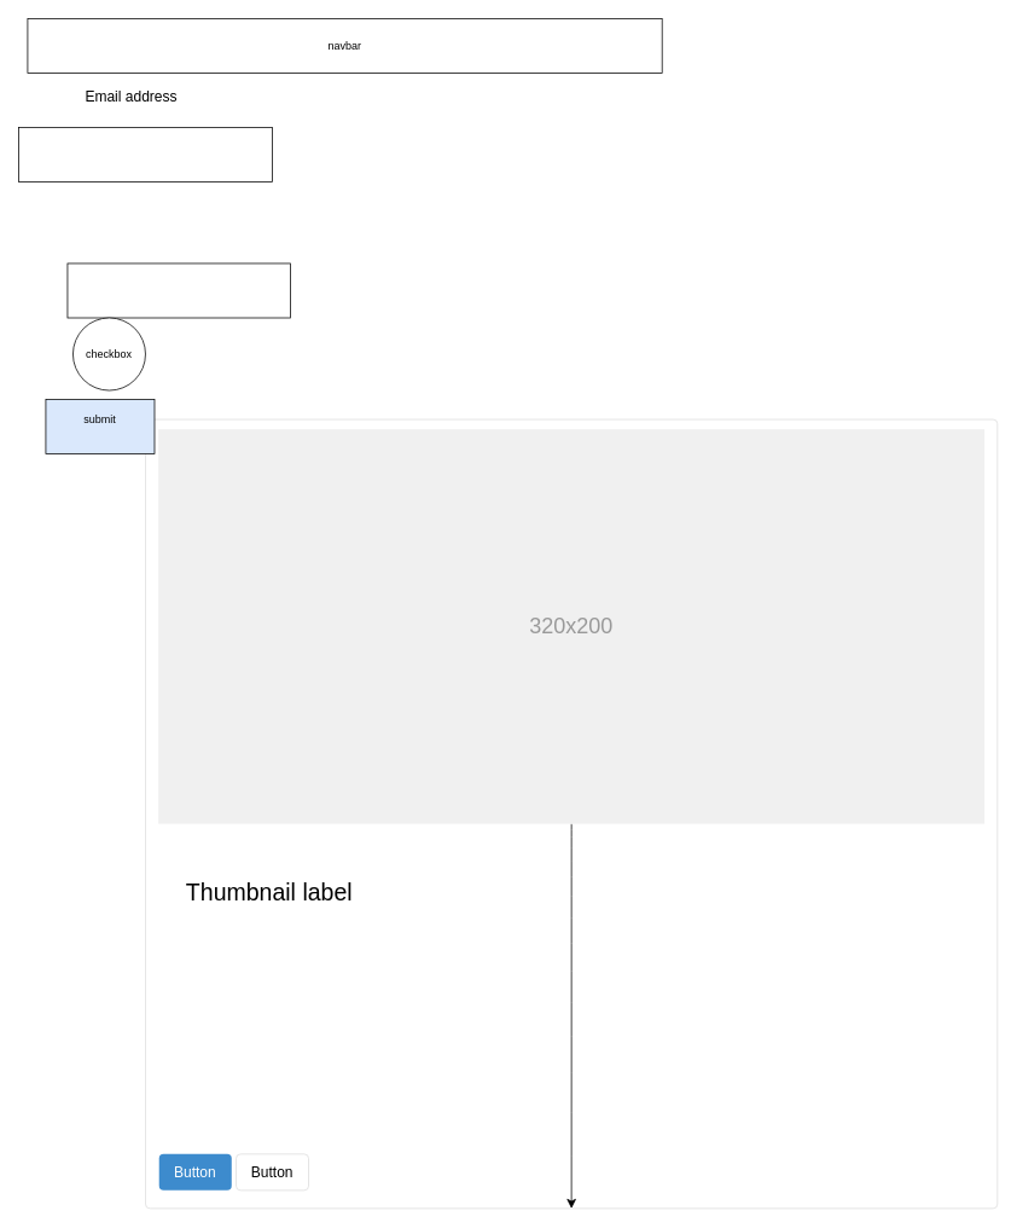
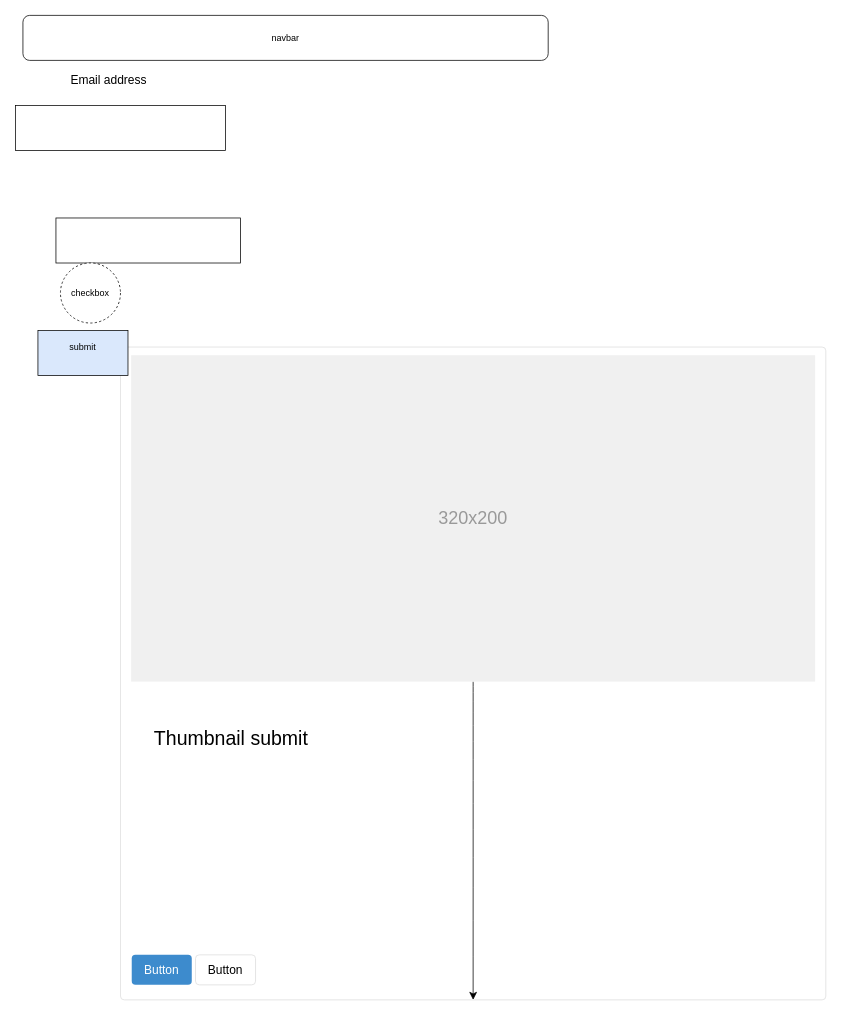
  <mxCell id="0" style=";html=1;" />
  <mxCell id="1" style=";html=1;" parent="0" />
  <mxCell id="2" value="" style="html=1;shadow=0;dashed=0;shape=mxgraph.bootstrap.rrect;rSize=5;strokeColor=#dddddd;rounded=0;fontSize=12;align=center;" parent="1" vertex="1"><mxGeometry x="160" y="462" width="940" height="870" as="geometry" /></mxCell>
  <mxCell id="3" style="edgeStyle=none;curved=1;rounded=0;orthogonalLoop=1;jettySize=auto;html=1;exitX=0.5;exitY=1;exitDx=0;exitDy=0;fontSize=12;startSize=8;endSize=8;" edge="1" parent="2" source="4" target="2"><mxGeometry relative="1" as="geometry" /></mxCell>
  <mxCell id="4" value="320x200" style="shape=rect;fontSize=24;fillColor=#f0f0f0;strokeColor=none;fontColor=#999999;whiteSpace=wrap;" parent="2" vertex="1"><mxGeometry x="14.242" y="10.875" width="911.515" height="435" as="geometry" /></mxCell>
- <mxCell id="5" value="Thumbnail label" style="html=1;shadow=0;dashed=0;shape=mxgraph.bootstrap.anchor;fontSize=26;align=left;whiteSpace=wrap;" parent="2" vertex="1"><mxGeometry x="42.727" y="478.5" width="854.545" height="87" as="geometry" /></mxCell>
+ <mxCell id="5" value="Thumbnail submit" style="html=1;shadow=0;dashed=0;shape=mxgraph.bootstrap.anchor;fontSize=26;align=left;whiteSpace=wrap;" parent="2" vertex="1"><mxGeometry x="42.727" y="478.5" width="854.545" height="87" as="geometry" /></mxCell>
  <mxCell id="6" value="Button" style="html=1;shadow=0;dashed=0;shape=mxgraph.bootstrap.rrect;rSize=5;fontSize=16;fillColor=#3D8BCD;strokeColor=none;fontColor=#ffffff;whiteSpace=wrap;" parent="2" vertex="1"><mxGeometry y="1" width="80" height="40" relative="1" as="geometry"><mxPoint x="15" y="-60" as="offset" /></mxGeometry></mxCell>
  <mxCell id="7" value="Button" style="html=1;shadow=0;dashed=0;shape=mxgraph.bootstrap.rrect;rSize=5;fontSize=16;strokeColor=#dddddd;whiteSpace=wrap;" parent="2" vertex="1"><mxGeometry y="1" width="80" height="40" relative="1" as="geometry"><mxPoint x="100" y="-60" as="offset" /></mxGeometry></mxCell>
- <mxCell id="8" value="navbar" style="whiteSpace=wrap;html=1;" vertex="1" parent="1"><mxGeometry x="30" width="700" height="60" as="geometry" y="20" /></mxCell>
+ <mxCell id="8" value="navbar" style="whiteSpace=wrap;html=1;rounded=1;" vertex="1" parent="1"><mxGeometry x="30" width="700" height="60" as="geometry" y="20" /></mxCell>
  <mxCell id="9" value="Email address&lt;div&gt;&lt;br/&gt;&lt;/div&gt;" style="text;html=1;align=center;verticalAlign=middle;resizable=0;points=[];autosize=1;strokeColor=none;fillColor=none;fontSize=16;" vertex="1" parent="1"><mxGeometry x="84" y="91" width="120" height="50" as="geometry" /></mxCell>
  <mxCell id="10" value="" style="whiteSpace=wrap;html=1;" vertex="1" parent="1"><mxGeometry x="20" y="140" width="280" height="60" as="geometry" /></mxCell>
  <mxCell id="11" value="" style="whiteSpace=wrap;html=1;" vertex="1" parent="1"><mxGeometry x="74" y="290" width="246" height="60" as="geometry" /></mxCell>
- <mxCell id="12" value="checkbox" style="ellipse;whiteSpace=wrap;html=1;" vertex="1" parent="1"><mxGeometry x="80" y="350" width="80" height="80" as="geometry" /></mxCell>
+ <mxCell id="12" value="checkbox" style="ellipse;whiteSpace=wrap;html=1;dashed=1;" vertex="1" parent="1"><mxGeometry x="80" y="350" width="80" height="80" as="geometry" /></mxCell>
  <mxCell id="13" value="submit&lt;div&gt;&lt;br/&gt;&lt;/div&gt;" style="whiteSpace=wrap;html=1;fillColor=#dae8fc;" vertex="1" parent="1"><mxGeometry x="50" y="440" width="120" height="60" as="geometry" /></mxCell>
